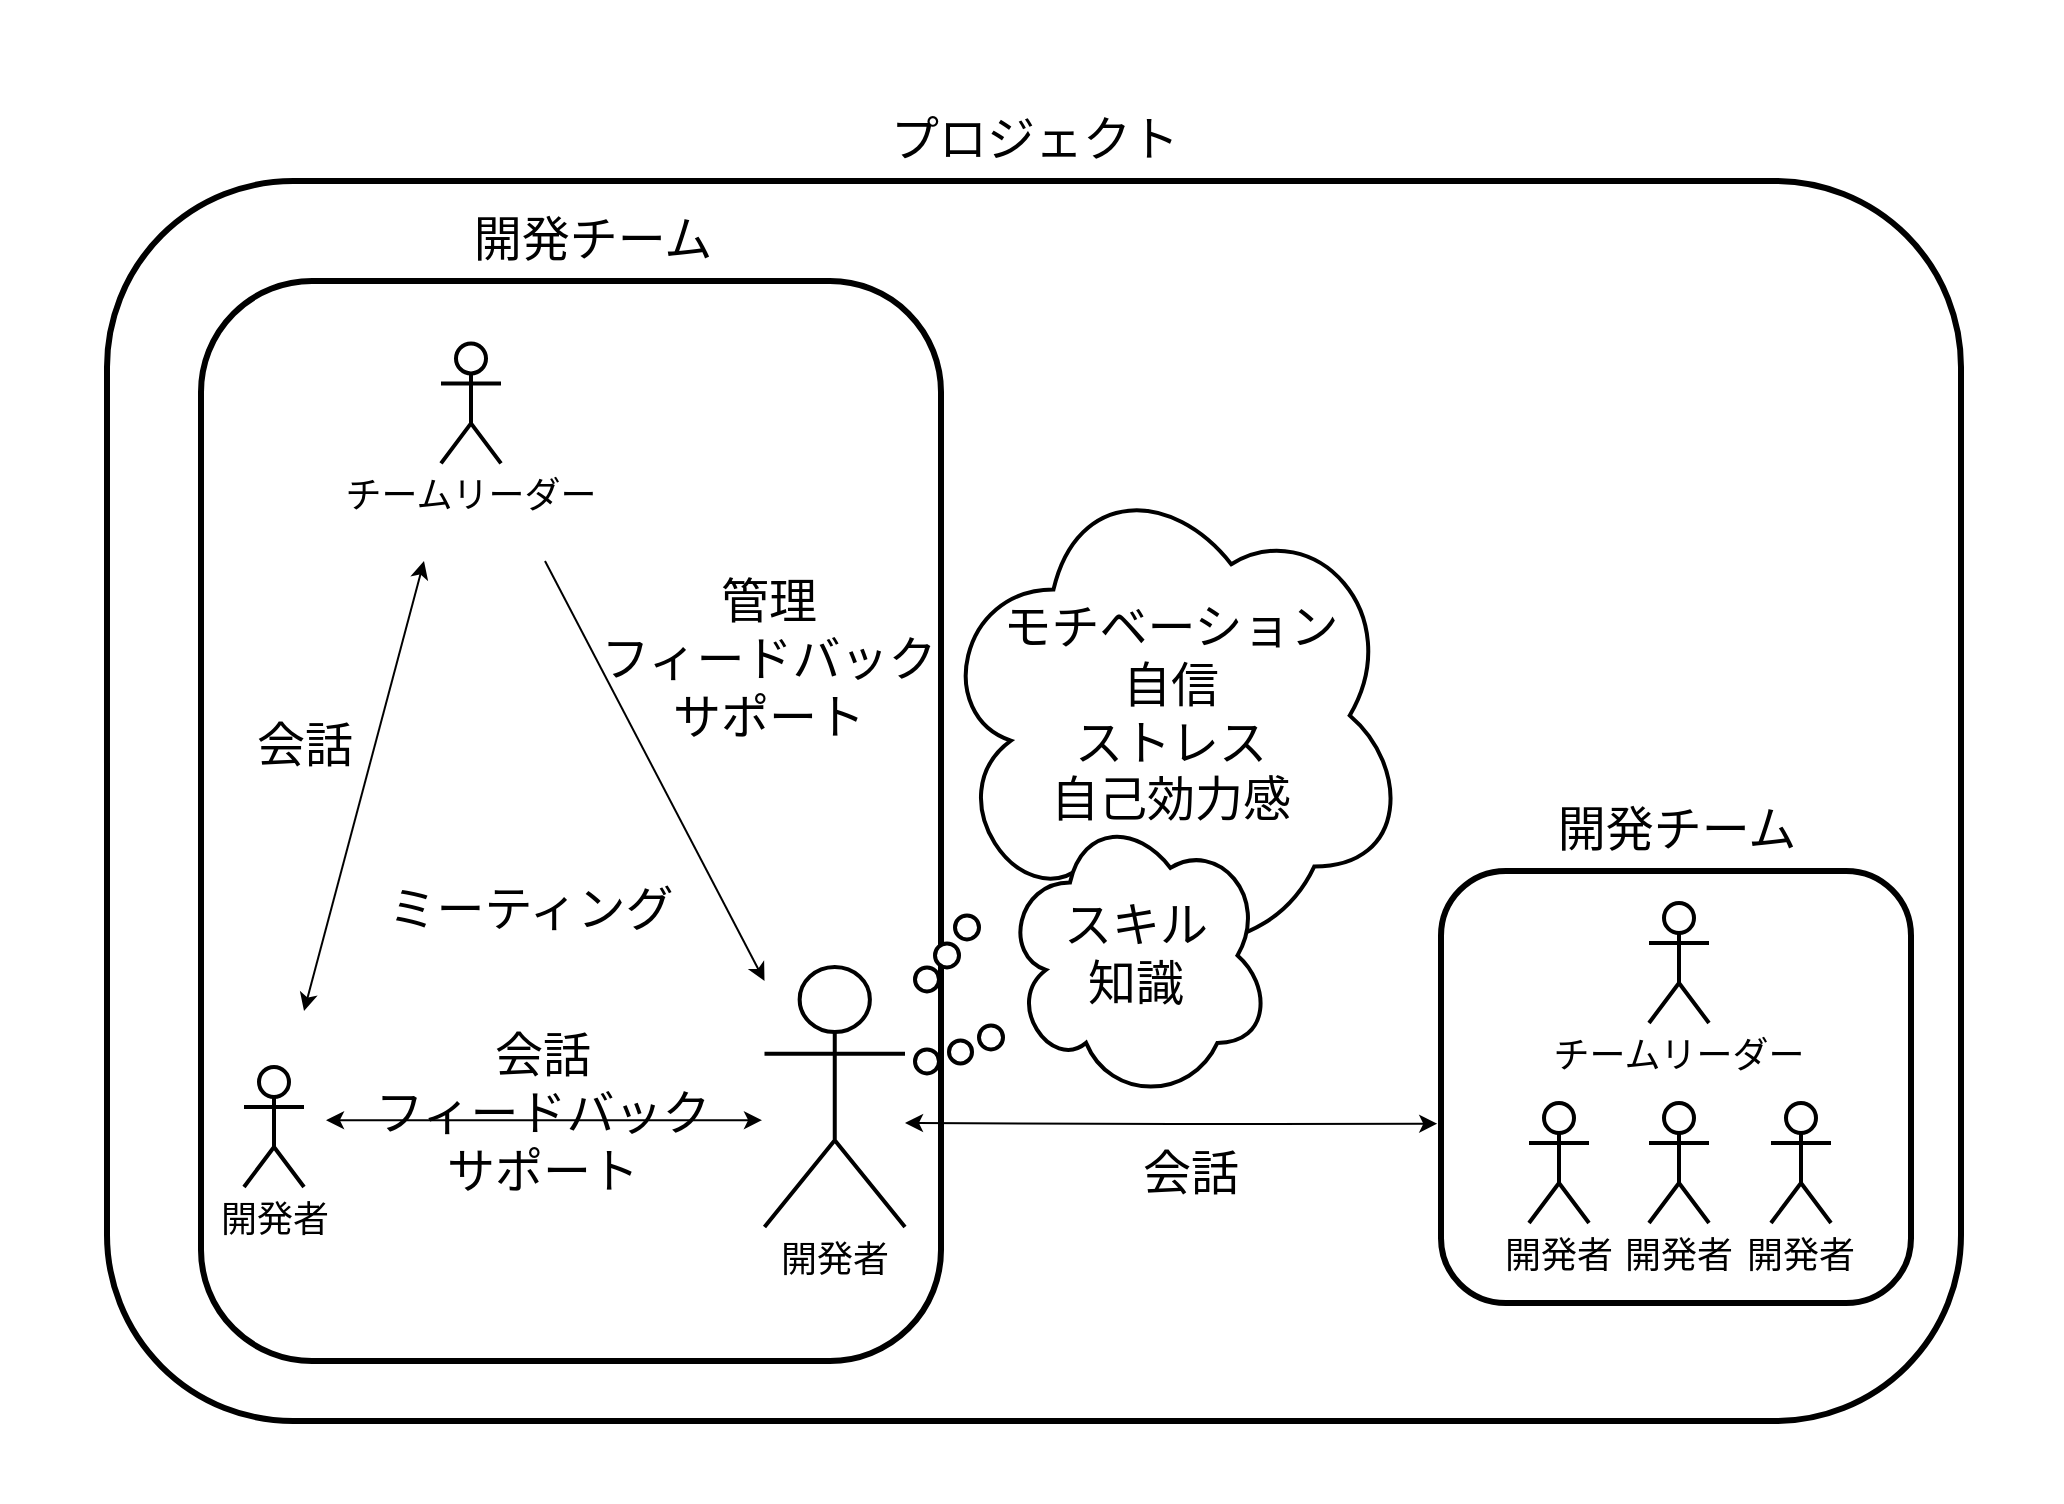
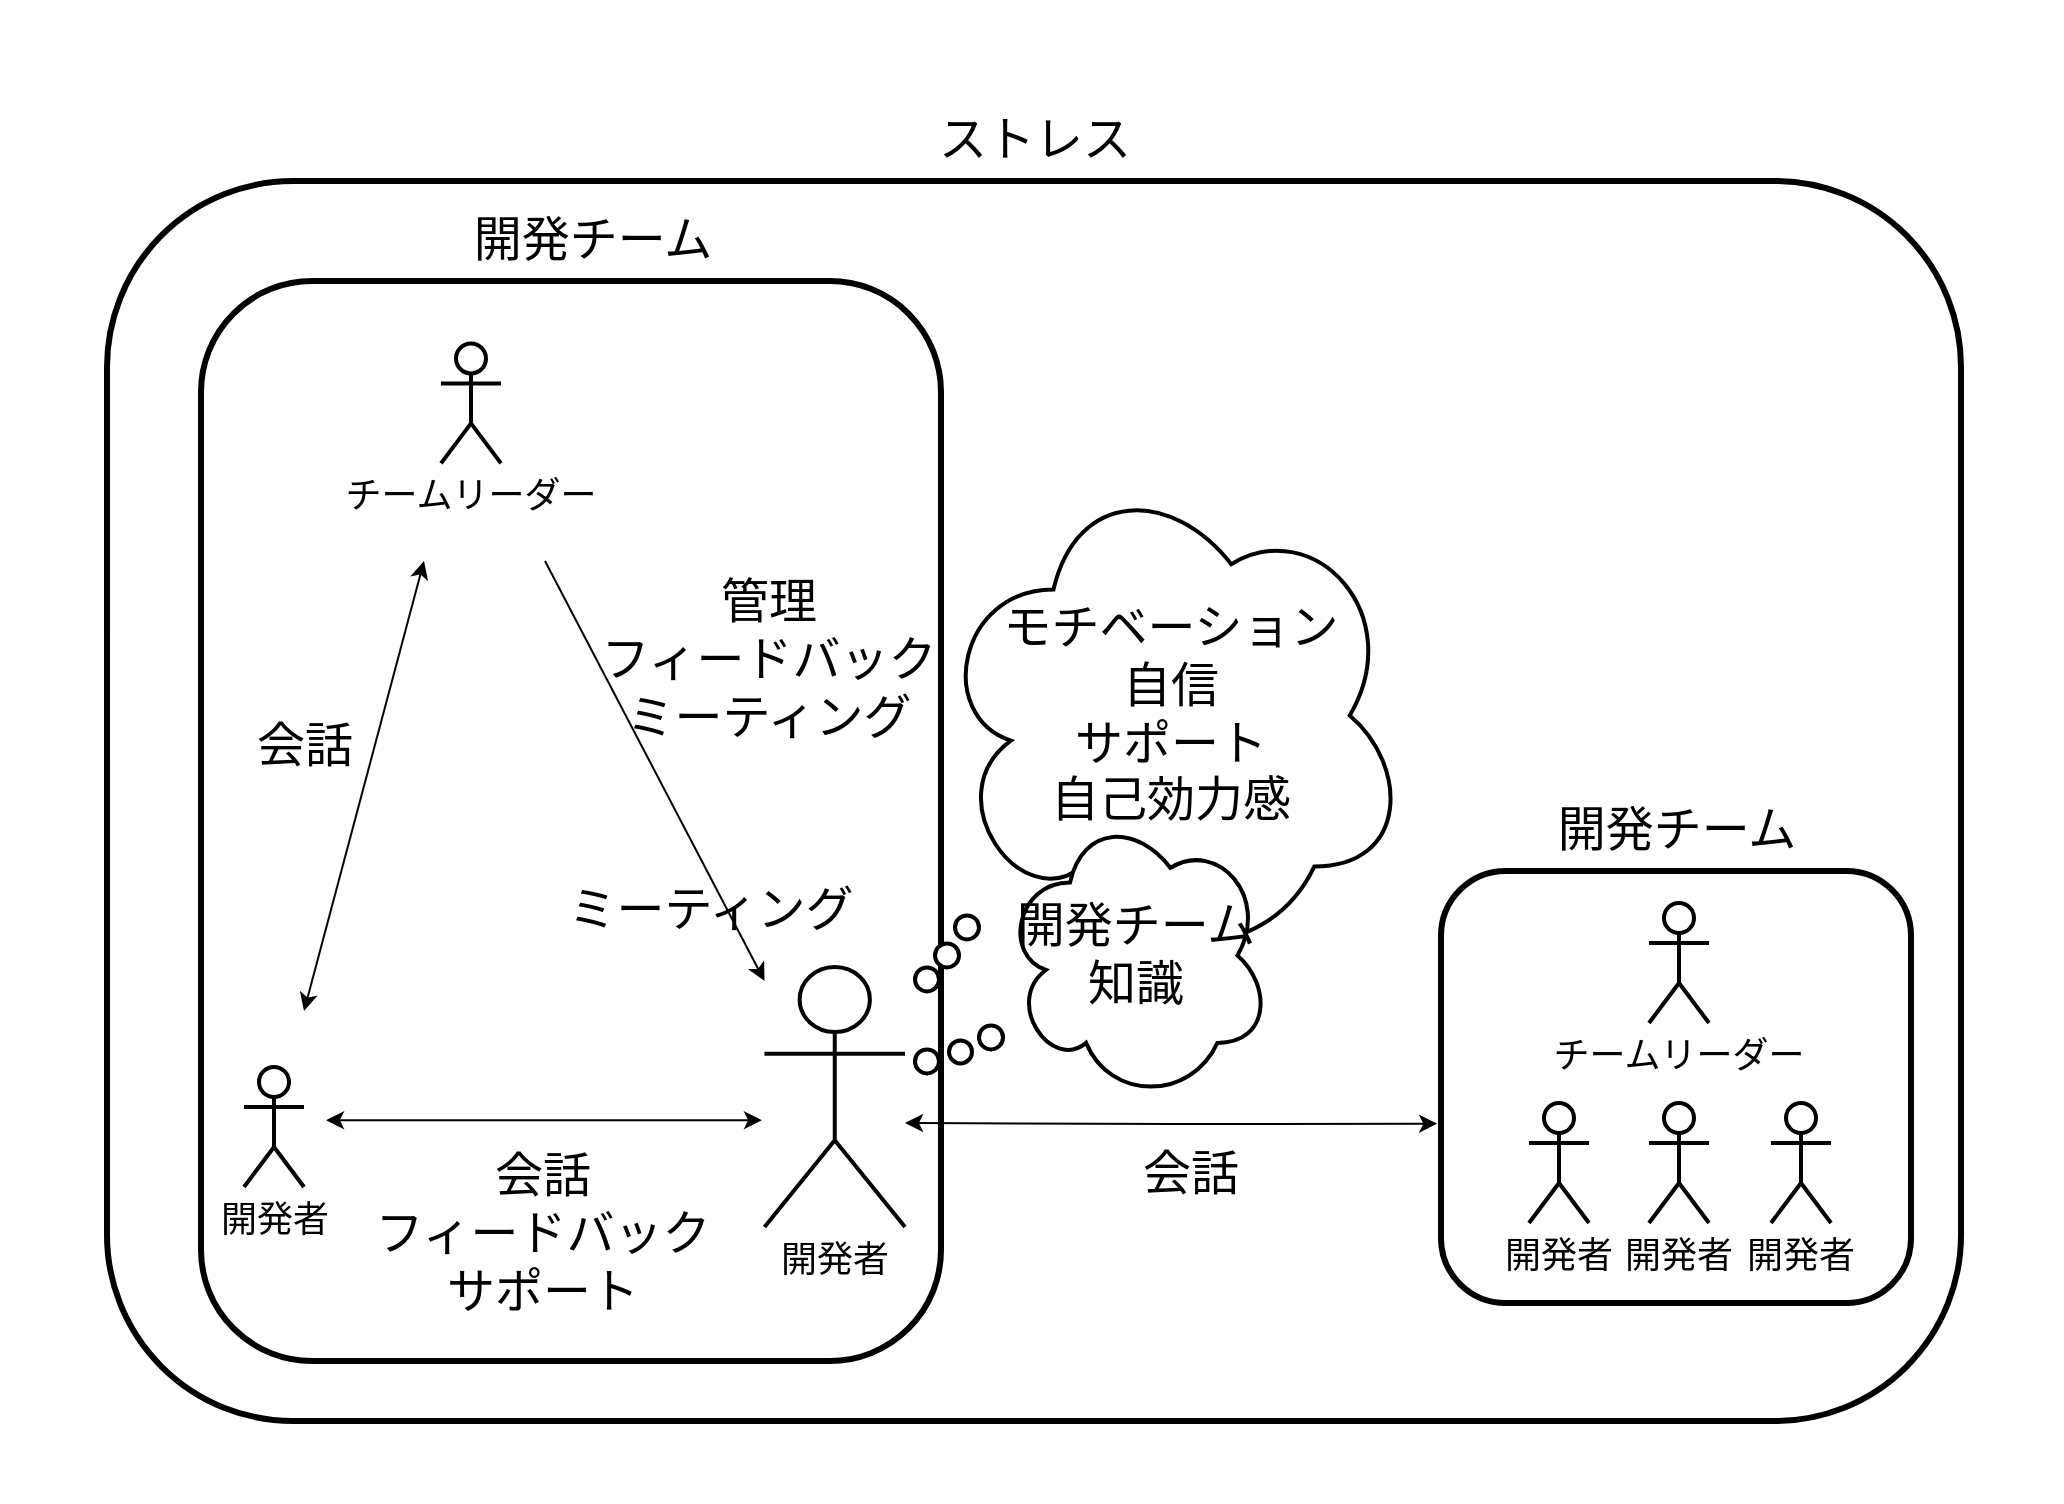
  <mxCell id="0" />
  <mxCell id="1" parent="0" />
  <mxCell id="2" value="" style="verticalLabelPosition=bottom;verticalAlign=top;html=1;shape=mxgraph.basic.rect;fillColor2=none;strokeWidth=1;size=20;indent=5;strokeColor=none;" parent="1" vertex="1"><mxGeometry x="20" y="20" width="990" height="710" as="geometry" /></mxCell>
  <mxCell id="3" value="" style="rounded=1;whiteSpace=wrap;html=1;strokeWidth=3;" parent="1" vertex="1"><mxGeometry x="53" y="90" width="927" height="620" as="geometry" /></mxCell>
  <mxCell id="4" value="" style="rounded=1;whiteSpace=wrap;html=1;strokeWidth=3;" parent="1" vertex="1"><mxGeometry x="720" y="435" width="235" height="216" as="geometry" /></mxCell>
  <mxCell id="5" value="" style="rounded=1;whiteSpace=wrap;html=1;strokeWidth=3;" parent="1" vertex="1"><mxGeometry x="100" y="140" width="370" height="540" as="geometry" /></mxCell>
  <mxCell id="6" value="&lt;font style=&quot;font-size: 18px;&quot;&gt;開発者&lt;/font&gt;" style="shape=umlActor;verticalLabelPosition=bottom;verticalAlign=top;html=1;outlineConnect=0;strokeWidth=2;" parent="1" vertex="1"><mxGeometry x="764" y="551" width="30" height="60" as="geometry" /></mxCell>
  <mxCell id="7" value="&lt;font style=&quot;font-size: 18px;&quot;&gt;開発者&lt;/font&gt;" style="shape=umlActor;verticalLabelPosition=bottom;verticalAlign=top;html=1;outlineConnect=0;strokeWidth=2;" parent="1" vertex="1"><mxGeometry x="824" y="551" width="30" height="60" as="geometry" /></mxCell>
  <mxCell id="8" value="&lt;font style=&quot;font-size: 18px;&quot;&gt;開発者&lt;/font&gt;" style="shape=umlActor;verticalLabelPosition=bottom;verticalAlign=top;html=1;outlineConnect=0;strokeWidth=2;" parent="1" vertex="1"><mxGeometry x="885" y="551" width="30" height="60" as="geometry" /></mxCell>
  <mxCell id="9" value="&lt;font style=&quot;font-size: 18px;&quot;&gt;チームリーダー&lt;/font&gt;" style="shape=umlActor;verticalLabelPosition=bottom;verticalAlign=top;html=1;outlineConnect=0;strokeWidth=2;" parent="1" vertex="1"><mxGeometry x="824" y="451" width="30" height="60" as="geometry" /></mxCell>
  <mxCell id="10" value="&lt;font style=&quot;font-size: 24px;&quot;&gt;開発チーム&lt;/font&gt;" style="text;html=1;align=center;verticalAlign=middle;resizable=0;points=[];autosize=1;strokeColor=none;fillColor=none;" parent="1" vertex="1"><mxGeometry x="767.5" y="395" width="140" height="40" as="geometry" /></mxCell>
  <mxCell id="11" value="&lt;font style=&quot;font-size: 18px;&quot;&gt;開発者&lt;/font&gt;" style="shape=umlActor;verticalLabelPosition=bottom;verticalAlign=top;html=1;outlineConnect=0;strokeWidth=2;" parent="1" vertex="1"><mxGeometry x="121.5" y="533" width="30" height="60" as="geometry" /></mxCell>
  <mxCell id="12" value="&lt;font style=&quot;font-size: 18px;&quot;&gt;開発者&lt;/font&gt;" style="shape=umlActor;verticalLabelPosition=bottom;verticalAlign=top;html=1;outlineConnect=0;strokeWidth=2;" parent="1" vertex="1"><mxGeometry x="381.75" y="483" width="70.25" height="130" as="geometry" /></mxCell>
  <mxCell id="13" value="&lt;font style=&quot;font-size: 18px;&quot;&gt;チームリーダー&lt;/font&gt;" style="shape=umlActor;verticalLabelPosition=bottom;verticalAlign=top;html=1;outlineConnect=0;strokeWidth=2;" parent="1" vertex="1"><mxGeometry x="220" y="171.2" width="30" height="60" as="geometry" /></mxCell>
  <mxCell id="14" value="&lt;font style=&quot;font-size: 24px;&quot;&gt;開発チーム&lt;/font&gt;" style="text;html=1;align=center;verticalAlign=middle;resizable=0;points=[];autosize=1;strokeColor=none;fillColor=none;" parent="1" vertex="1"><mxGeometry x="225.5" y="100" width="140" height="40" as="geometry" /></mxCell>
  <mxCell id="15" value="" style="endArrow=classic;startArrow=classic;html=1;rounded=0;edgeStyle=orthogonalEdgeStyle;" parent="1" edge="1"><mxGeometry width="50" height="50" relative="1" as="geometry"><mxPoint x="162.5" y="559.57" as="sourcePoint" /><mxPoint x="380.5" y="559.57" as="targetPoint" /><Array as="points"><mxPoint x="252.5" y="559.57" /><mxPoint x="252.5" y="559.57" /></Array></mxGeometry></mxCell>
  <mxCell id="16" value="" style="endArrow=classic;html=1;rounded=0;" parent="1" edge="1"><mxGeometry width="50" height="50" relative="1" as="geometry"><mxPoint x="272" y="280" as="sourcePoint" /><mxPoint x="381.75" y="490.001" as="targetPoint" /></mxGeometry></mxCell>
  <mxCell id="17" value="" style="endArrow=classic;startArrow=classic;html=1;rounded=0;edgeStyle=orthogonalEdgeStyle;entryX=-0.008;entryY=0.585;entryDx=0;entryDy=0;entryPerimeter=0;" parent="1" edge="1" target="4"><mxGeometry width="50" height="50" relative="1" as="geometry"><mxPoint x="452" y="561" as="sourcePoint" /><mxPoint x="662" y="564.001" as="targetPoint" /></mxGeometry></mxCell>
- <mxCell id="18" value="&lt;div&gt;&lt;font style=&quot;font-size: 24px;&quot;&gt;会話&lt;/font&gt;&lt;/div&gt;&lt;div&gt;&lt;font style=&quot;font-size: 24px;&quot;&gt;フィードバック&lt;/font&gt;&lt;/div&gt;&lt;div&gt;&lt;font style=&quot;font-size: 24px;&quot;&gt;サポート&lt;/font&gt;&lt;/div&gt;" style="text;html=1;align=center;verticalAlign=middle;resizable=0;points=[];autosize=1;strokeColor=none;fillColor=none;" parent="1" vertex="1"><mxGeometry x="175.5" y="507" width="190" height="100" as="geometry" /></mxCell>
+ <mxCell id="18" value="&lt;div&gt;&lt;font style=&quot;font-size: 24px;&quot;&gt;会話&lt;/font&gt;&lt;/div&gt;&lt;div&gt;&lt;font style=&quot;font-size: 24px;&quot;&gt;フィードバック&lt;/font&gt;&lt;/div&gt;&lt;div&gt;&lt;font style=&quot;font-size: 24px;&quot;&gt;サポート&lt;/font&gt;&lt;/div&gt;" style="text;html=1;align=center;verticalAlign=middle;resizable=0;points=[];autosize=1;strokeColor=none;fillColor=none;" parent="1" vertex="1"><mxGeometry x="175.5" y="567" width="190" height="100" as="geometry" /></mxCell>
  <mxCell id="19" value="&lt;span style=&quot;font-size: 24px;&quot;&gt;会話&lt;/span&gt;" style="text;html=1;align=center;verticalAlign=middle;resizable=0;points=[];autosize=1;strokeColor=none;fillColor=none;" parent="1" vertex="1"><mxGeometry x="560" y="567" width="70" height="40" as="geometry" /></mxCell>
- <mxCell id="20" value="&lt;font style=&quot;font-size: 24px;&quot;&gt;ミーティング&lt;/font&gt;" style="text;html=1;align=center;verticalAlign=middle;resizable=0;points=[];autosize=1;strokeColor=none;fillColor=none;" parent="1" vertex="1"><mxGeometry x="180" y="435" width="170" height="40" as="geometry" /></mxCell>
- <mxCell id="21" value="&lt;font style=&quot;font-size: 24px;&quot;&gt;管理&lt;/font&gt;&lt;div&gt;&lt;font style=&quot;font-size: 24px;&quot;&gt;フィードバック&lt;/font&gt;&lt;/div&gt;&lt;div&gt;&lt;font style=&quot;font-size: 24px;&quot;&gt;サポート&lt;/font&gt;&lt;/div&gt;" style="text;html=1;align=center;verticalAlign=middle;resizable=0;points=[];autosize=1;strokeColor=none;fillColor=none;" parent="1" vertex="1"><mxGeometry x="289" y="280" width="190" height="100" as="geometry" /></mxCell>
+ <mxCell id="20" value="&lt;font style=&quot;font-size: 24px;&quot;&gt;ミーティング&lt;/font&gt;" style="text;html=1;align=center;verticalAlign=middle;resizable=0;points=[];autosize=1;strokeColor=none;fillColor=none;" parent="1" vertex="1"><mxGeometry x="270" y="435" width="170" height="40" as="geometry" /></mxCell>
+ <mxCell id="21" value="&lt;font style=&quot;font-size: 24px;&quot;&gt;管理&lt;/font&gt;&lt;div&gt;&lt;font style=&quot;font-size: 24px;&quot;&gt;フィードバック&lt;/font&gt;&lt;/div&gt;&lt;div&gt;&lt;font style=&quot;font-size: 24px;&quot;&gt;ミーティング&lt;/font&gt;&lt;/div&gt;" style="text;html=1;align=center;verticalAlign=middle;resizable=0;points=[];autosize=1;strokeColor=none;fillColor=none;" parent="1" vertex="1"><mxGeometry x="289" y="280" width="190" height="100" as="geometry" /></mxCell>
  <mxCell id="22" value="" style="endArrow=classic;startArrow=classic;html=1;rounded=0;" parent="1" edge="1"><mxGeometry width="50" height="50" relative="1" as="geometry"><mxPoint x="151.5" y="504.997" as="sourcePoint" /><mxPoint x="211.5" y="280" as="targetPoint" /></mxGeometry></mxCell>
  <mxCell id="23" value="&lt;span style=&quot;font-size: 24px;&quot;&gt;会話&lt;/span&gt;" style="text;html=1;align=center;verticalAlign=middle;resizable=0;points=[];autosize=1;strokeColor=none;fillColor=none;" parent="1" vertex="1"><mxGeometry x="117" y="353.3" width="70" height="40" as="geometry" /></mxCell>
- <mxCell id="24" value="&lt;font style=&quot;font-size: 24px;&quot;&gt;プロジェクト&lt;/font&gt;" style="text;html=1;align=center;verticalAlign=middle;resizable=0;points=[];autosize=1;strokeColor=none;fillColor=none;" parent="1" vertex="1"><mxGeometry x="431.5" y="50" width="170" height="40" as="geometry" /></mxCell>
- <mxCell id="25" value="&lt;font style=&quot;font-size: 24px;&quot;&gt;モチベーション&lt;/font&gt;&lt;div&gt;&lt;font style=&quot;font-size: 24px;&quot;&gt;自信&lt;/font&gt;&lt;/div&gt;&lt;div&gt;&lt;font style=&quot;font-size: 24px;&quot;&gt;ストレス&lt;/font&gt;&lt;/div&gt;&lt;div&gt;&lt;font style=&quot;font-size: 24px;&quot;&gt;自己効力感&lt;/font&gt;&lt;/div&gt;" style="ellipse;shape=cloud;whiteSpace=wrap;html=1;strokeWidth=2;" parent="1" vertex="1"><mxGeometry x="467" y="231.2" width="237" height="252" as="geometry" /></mxCell>
+ <mxCell id="24" value="&lt;font style=&quot;font-size: 24px;&quot;&gt;ストレス&lt;/font&gt;" style="text;html=1;align=center;verticalAlign=middle;resizable=0;points=[];autosize=1;strokeColor=none;fillColor=none;" parent="1" vertex="1"><mxGeometry x="431.5" y="50" width="170" height="40" as="geometry" /></mxCell>
+ <mxCell id="25" value="&lt;font style=&quot;font-size: 24px;&quot;&gt;モチベーション&lt;/font&gt;&lt;div&gt;&lt;font style=&quot;font-size: 24px;&quot;&gt;自信&lt;/font&gt;&lt;/div&gt;&lt;div&gt;&lt;font style=&quot;font-size: 24px;&quot;&gt;サポート&lt;/font&gt;&lt;/div&gt;&lt;div&gt;&lt;font style=&quot;font-size: 24px;&quot;&gt;自己効力感&lt;/font&gt;&lt;/div&gt;" style="ellipse;shape=cloud;whiteSpace=wrap;html=1;strokeWidth=2;" parent="1" vertex="1"><mxGeometry x="467" y="231.2" width="237" height="252" as="geometry" /></mxCell>
  <mxCell id="26" value="" style="ellipse;whiteSpace=wrap;html=1;aspect=fixed;strokeWidth=2;" parent="1" vertex="1"><mxGeometry x="457" y="483.2" width="12" height="12" as="geometry" /></mxCell>
  <mxCell id="27" value="" style="ellipse;whiteSpace=wrap;html=1;aspect=fixed;strokeWidth=2;" parent="1" vertex="1"><mxGeometry x="467" y="471.2" width="12" height="12" as="geometry" /></mxCell>
  <mxCell id="28" value="" style="ellipse;whiteSpace=wrap;html=1;aspect=fixed;strokeWidth=2;" parent="1" vertex="1"><mxGeometry x="477" y="457.2" width="12" height="12" as="geometry" /></mxCell>
- <mxCell id="29" value="&lt;font style=&quot;font-size: 24px;&quot;&gt;スキル&lt;/font&gt;&lt;div&gt;&lt;font style=&quot;font-size: 24px;&quot;&gt;知識&lt;/font&gt;&lt;/div&gt;" style="ellipse;shape=cloud;whiteSpace=wrap;html=1;strokeWidth=2;" parent="1" vertex="1"><mxGeometry x="501" y="404.3" width="134" height="145.8" as="geometry" /></mxCell>
+ <mxCell id="29" value="&lt;font style=&quot;font-size: 24px;&quot;&gt;開発チーム&lt;/font&gt;&lt;div&gt;&lt;font style=&quot;font-size: 24px;&quot;&gt;知識&lt;/font&gt;&lt;/div&gt;" style="ellipse;shape=cloud;whiteSpace=wrap;html=1;strokeWidth=2;" parent="1" vertex="1"><mxGeometry x="501" y="404.3" width="134" height="145.8" as="geometry" /></mxCell>
  <mxCell id="30" value="" style="ellipse;whiteSpace=wrap;html=1;aspect=fixed;strokeWidth=2;" parent="1" vertex="1"><mxGeometry x="489" y="512.2" width="12" height="12" as="geometry" /></mxCell>
  <mxCell id="31" value="" style="ellipse;whiteSpace=wrap;html=1;aspect=fixed;strokeWidth=2;" parent="1" vertex="1"><mxGeometry x="474" y="519.7" width="11.5" height="11.5" as="geometry" /></mxCell>
  <mxCell id="32" value="" style="ellipse;whiteSpace=wrap;html=1;aspect=fixed;strokeWidth=2;" parent="1" vertex="1"><mxGeometry x="457" y="524.2" width="12" height="12" as="geometry" /></mxCell>
  <mxCell id="33" style="edgeStyle=orthogonalEdgeStyle;rounded=0;orthogonalLoop=1;jettySize=auto;html=1;exitX=0.5;exitY=1;exitDx=0;exitDy=0;" edge="1" parent="1" source="3" target="3"><mxGeometry relative="1" as="geometry" /></mxCell>
